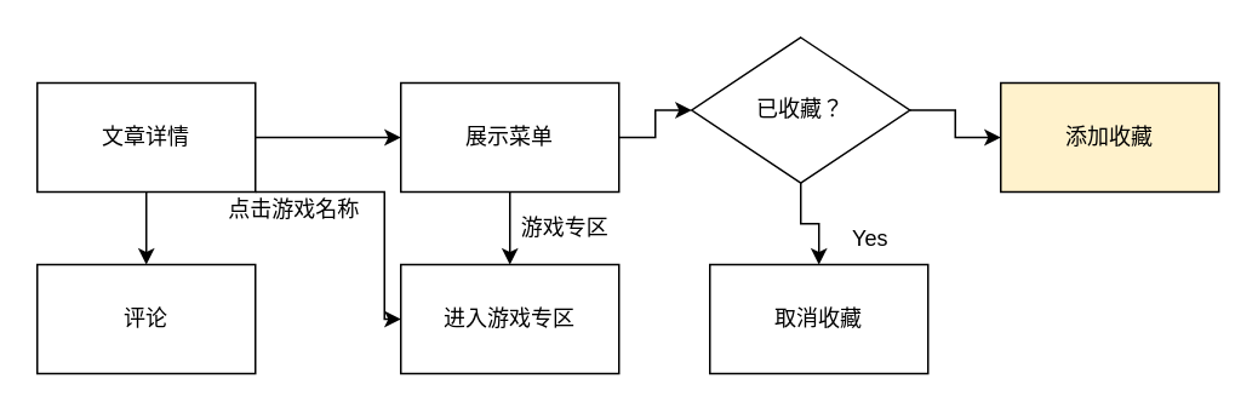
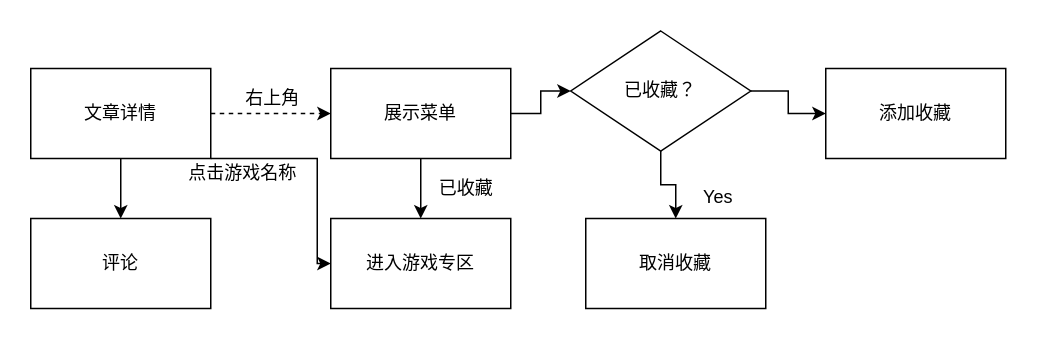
  <mxCell id="0" />
  <mxCell id="1" parent="0" />
- <mxCell id="2" value="" style="edgeStyle=orthogonalEdgeStyle;rounded=0;orthogonalLoop=1;jettySize=auto;html=1;" edge="1" parent="1" source="5" target="9"><mxGeometry relative="1" as="geometry" /></mxCell>
+ <mxCell id="2" value="" style="edgeStyle=orthogonalEdgeStyle;rounded=0;orthogonalLoop=1;jettySize=auto;html=1;dashed=1;" edge="1" parent="1" source="5" target="9"><mxGeometry relative="1" as="geometry" /></mxCell>
  <mxCell id="3" value="" style="edgeStyle=orthogonalEdgeStyle;rounded=0;orthogonalLoop=1;jettySize=auto;html=1;" edge="1" parent="1" source="5" target="6"><mxGeometry relative="1" as="geometry" /></mxCell>
  <mxCell id="4" style="edgeStyle=orthogonalEdgeStyle;rounded=0;orthogonalLoop=1;jettySize=auto;html=1;exitX=1;exitY=1;exitDx=0;exitDy=0;entryX=0;entryY=0.5;entryDx=0;entryDy=0;" edge="1" parent="1" source="5" target="10"><mxGeometry relative="1" as="geometry"><Array as="points"><mxPoint x="211" y="105" /><mxPoint x="211" y="175" /></Array></mxGeometry></mxCell>
  <mxCell id="5" value="文章详情" style="rounded=0;whiteSpace=wrap;html=1;" vertex="1" parent="1"><mxGeometry x="20" y="45" width="120" height="60" as="geometry" /></mxCell>
  <mxCell id="6" value="评论" style="rounded=0;whiteSpace=wrap;html=1;" vertex="1" parent="1"><mxGeometry x="20" y="145" width="120" height="60" as="geometry" /></mxCell>
  <mxCell id="7" value="" style="edgeStyle=orthogonalEdgeStyle;rounded=0;orthogonalLoop=1;jettySize=auto;html=1;" edge="1" parent="1" source="9" target="10"><mxGeometry relative="1" as="geometry" /></mxCell>
  <mxCell id="8" value="" style="edgeStyle=orthogonalEdgeStyle;rounded=0;orthogonalLoop=1;jettySize=auto;html=1;" edge="1" parent="1" source="9" target="15"><mxGeometry relative="1" as="geometry" /></mxCell>
  <mxCell id="9" value="展示菜单" style="rounded=0;whiteSpace=wrap;html=1;" vertex="1" parent="1"><mxGeometry x="220" y="45" width="120" height="60" as="geometry" /></mxCell>
  <mxCell id="10" value="进入游戏专区" style="rounded=0;whiteSpace=wrap;html=1;" vertex="1" parent="1"><mxGeometry x="220" y="145" width="120" height="60" as="geometry" /></mxCell>
- <mxCell id="12" value="游戏专区" style="text;html=1;align=center;verticalAlign=middle;resizable=0;points=[];autosize=1;" vertex="1" parent="1"><mxGeometry x="280" y="115" width="60" height="20" as="geometry" /></mxCell>
+ <mxCell id="11" value="右上角" style="text;html=1;align=center;verticalAlign=middle;resizable=0;points=[];autosize=1;" vertex="1" parent="1"><mxGeometry x="156" y="55" width="50" height="20" as="geometry" /></mxCell>
+ <mxCell id="12" value="已收藏" style="text;html=1;align=center;verticalAlign=middle;resizable=0;points=[];autosize=1;" vertex="1" parent="1"><mxGeometry x="280" y="115" width="60" height="20" as="geometry" /></mxCell>
  <mxCell id="13" value="" style="edgeStyle=orthogonalEdgeStyle;rounded=0;orthogonalLoop=1;jettySize=auto;html=1;" edge="1" parent="1" source="15" target="16"><mxGeometry relative="1" as="geometry" /></mxCell>
  <mxCell id="14" value="" style="edgeStyle=orthogonalEdgeStyle;rounded=0;orthogonalLoop=1;jettySize=auto;html=1;" edge="1" parent="1" source="15" target="17"><mxGeometry relative="1" as="geometry" /></mxCell>
  <mxCell id="15" value="已收藏？" style="rhombus;whiteSpace=wrap;html=1;" vertex="1" parent="1"><mxGeometry x="380" y="20" width="120" height="80" as="geometry" /></mxCell>
  <mxCell id="16" value="取消收藏" style="rounded=0;whiteSpace=wrap;html=1;" vertex="1" parent="1"><mxGeometry x="390" y="145" width="120" height="60" as="geometry" /></mxCell>
- <mxCell id="17" value="添加收藏" style="rounded=0;whiteSpace=wrap;html=1;fillColor=#fff2cc;" vertex="1" parent="1"><mxGeometry x="550" y="45" width="120" height="60" as="geometry" /></mxCell>
+ <mxCell id="17" value="添加收藏" style="rounded=0;whiteSpace=wrap;html=1;" vertex="1" parent="1"><mxGeometry x="550" y="45" width="120" height="60" as="geometry" /></mxCell>
  <mxCell id="18" value="Yes" style="text;html=1;align=center;verticalAlign=middle;resizable=0;points=[];autosize=1;" vertex="1" parent="1"><mxGeometry x="463" y="121" width="30" height="20" as="geometry" /></mxCell>
  <mxCell id="19" value="点击游戏名称" style="text;html=1;align=center;verticalAlign=middle;resizable=0;points=[];autosize=1;" vertex="1" parent="1"><mxGeometry x="116" y="105" width="90" height="20" as="geometry" /></mxCell>
